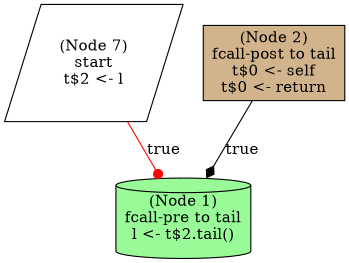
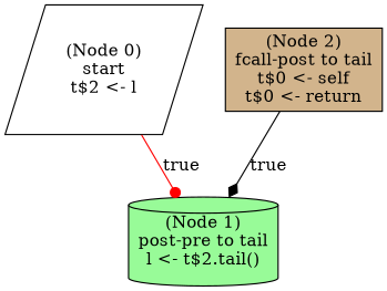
  digraph {
    node [style=filled]
-   n1 [fillcolor=white label="(Node 7)\nstart\nt$2 <- l\n" shape=parallelogram]
-   n2 [fillcolor=palegreen label="(Node 1)\nfcall-pre to tail\nl <- t$2.tail()\n" shape=cylinder]
+   n1 [fillcolor=white label="(Node 0)\nstart\nt$2 <- l\n" shape=parallelogram]
+   n2 [fillcolor=palegreen label="(Node 1)\npost-pre to tail\nl <- t$2.tail()\n" shape=cylinder]
    n3 [fillcolor=tan label="(Node 2)\nfcall-post to tail\nt$0 <- self\nt$0 <- return\n" shape=box]
    n1 -> n2 [arrowhead=dot color=red label=true]
    n3 -> n2 [arrowhead=diamond color=black label=true]
  }
